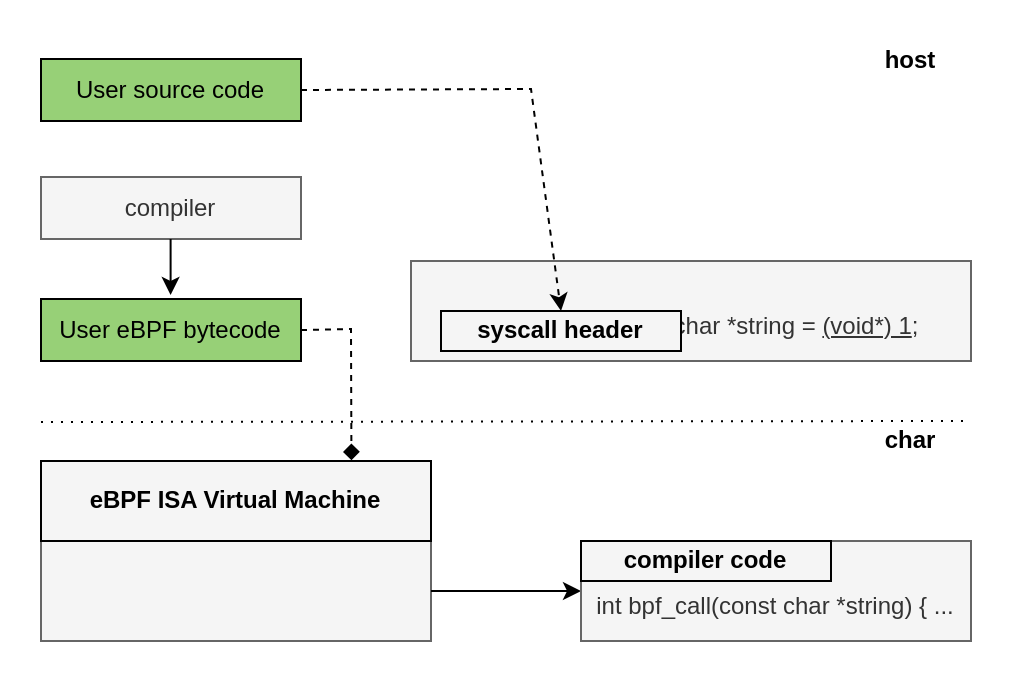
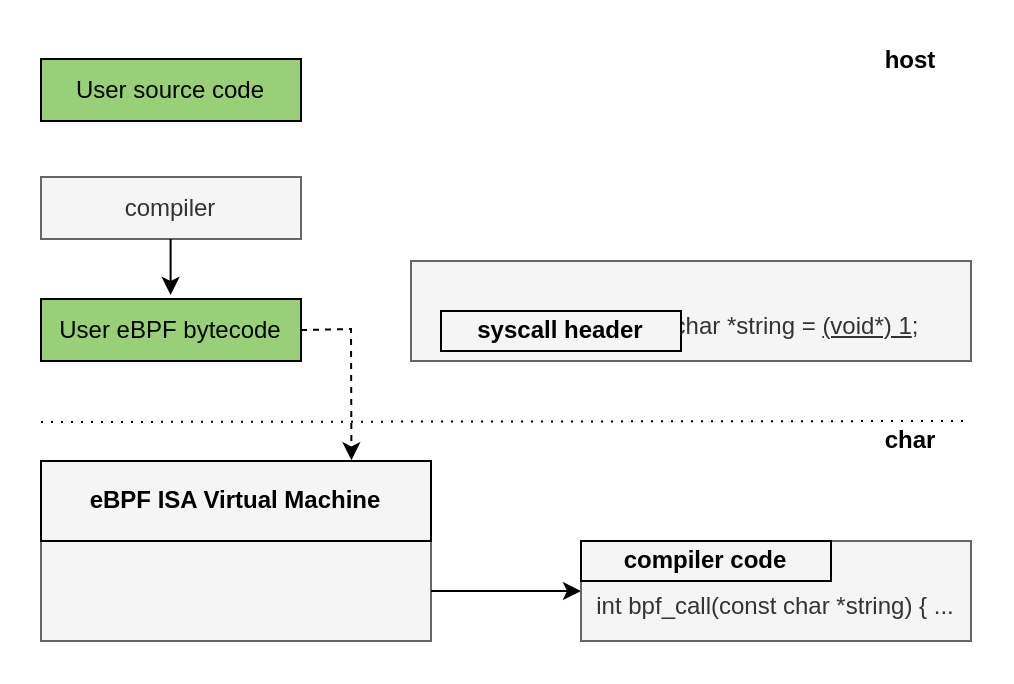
  <mxCell id="0" />
  <mxCell id="1" parent="0" />
  <mxCell id="2" value="" style="rounded=0;whiteSpace=wrap;html=1;strokeColor=#666666;fontColor=#333333;fillColor=#F5F5F5;" parent="1" vertex="1"><mxGeometry x="20" y="230" width="195" height="90" as="geometry" /></mxCell>
  <mxCell id="3" value="eBPF ISA Virtual Machine" style="text;html=1;align=center;verticalAlign=middle;whiteSpace=wrap;rounded=0;strokeColor=#000000;fillColor=#F5F5F5;fontStyle=1;" parent="1" vertex="1"><mxGeometry x="20" y="230" width="195" height="40" as="geometry" /></mxCell>
  <mxCell id="4" value="User eBPF bytecode" style="rounded=0;whiteSpace=wrap;html=1;fillColor=#97D077;" parent="1" vertex="1"><mxGeometry x="20" y="149" width="130" height="31" as="geometry" /></mxCell>
  <mxCell id="5" value="int (*bpf_call)(const char *string = &lt;u&gt;(void*) 1&lt;/u&gt;;" style="rounded=0;whiteSpace=wrap;html=1;strokeColor=#666666;fontColor=#333333;fillColor=#F5F5F5;verticalAlign=bottom;spacingBottom=8;" parent="1" vertex="1"><mxGeometry x="205" y="130" width="280" height="50" as="geometry" /></mxCell>
  <mxCell id="6" value="syscall header" style="text;html=1;align=center;verticalAlign=middle;whiteSpace=wrap;rounded=0;strokeColor=#000000;fillColor=#F5F5F5;fontStyle=1;" parent="1" vertex="1"><mxGeometry x="220" y="155" width="120" height="20" as="geometry" /></mxCell>
- <mxCell id="7" value="" style="endArrow=classic;html=1;rounded=0;fontFamily=Helvetica;fontSize=5;fontColor=#000000;exitX=1;exitY=0.5;exitDx=0;exitDy=0;dashed=1;entryX=0.5;entryY=0;entryDx=0;entryDy=0;" parent="1" source="12" target="6" edge="1"><mxGeometry width="50" height="50" relative="1" as="geometry"><mxPoint x="160" y="185.5" as="sourcePoint" /><mxPoint x="292.273" y="290.5" as="targetPoint" /><Array as="points"><mxPoint x="265" y="44" /></Array></mxGeometry></mxCell>
  <mxCell id="8" value="" style="endArrow=classic;html=1;rounded=0;fontFamily=Helvetica;fontSize=12;fontColor=#000000;exitX=1;exitY=0.5;exitDx=0;exitDy=0;entryX=0;entryY=0.5;entryDx=0;entryDy=0;" parent="1" target="9" edge="1"><mxGeometry width="50" height="50" relative="1" as="geometry"><mxPoint x="215" y="295" as="sourcePoint" /><mxPoint x="285" y="295" as="targetPoint" /></mxGeometry></mxCell>
  <mxCell id="9" value="int bpf_call(const char *string) { ..." style="rounded=0;whiteSpace=wrap;html=1;strokeColor=#666666;fontColor=#333333;fillColor=#F5F5F5;verticalAlign=bottom;spacingTop=0;spacingBottom=8;" parent="1" vertex="1"><mxGeometry x="290" y="270" width="195" height="50" as="geometry" /></mxCell>
  <mxCell id="10" value="compiler code" style="text;html=1;align=center;verticalAlign=middle;whiteSpace=wrap;rounded=0;strokeColor=#000000;fillColor=#F5F5F5;fontStyle=1;" parent="1" vertex="1"><mxGeometry x="290" y="270" width="125" height="20" as="geometry" /></mxCell>
- <mxCell id="11" value="" style="endArrow=diamond;html=1;rounded=0;fontFamily=Helvetica;fontSize=5;fontColor=#000000;exitX=1;exitY=0.5;exitDx=0;exitDy=0;dashed=1;entryX=0.796;entryY=-0.009;entryDx=0;entryDy=0;entryPerimeter=0;" parent="1" source="4" target="3" edge="1"><mxGeometry width="50" height="50" relative="1" as="geometry"><mxPoint x="160" y="185.5" as="sourcePoint" /><mxPoint x="215" y="165" as="targetPoint" /><Array as="points"><mxPoint x="175" y="164" /></Array></mxGeometry></mxCell>
+ <mxCell id="11" value="" style="endArrow=classic;html=1;rounded=0;fontFamily=Helvetica;fontSize=5;fontColor=#000000;exitX=1;exitY=0.5;exitDx=0;exitDy=0;dashed=1;entryX=0.796;entryY=-0.009;entryDx=0;entryDy=0;entryPerimeter=0;" parent="1" source="4" target="3" edge="1"><mxGeometry width="50" height="50" relative="1" as="geometry"><mxPoint x="160" y="185.5" as="sourcePoint" /><mxPoint x="215" y="165" as="targetPoint" /><Array as="points"><mxPoint x="175" y="164" /></Array></mxGeometry></mxCell>
  <mxCell id="12" value="User source code" style="rounded=0;whiteSpace=wrap;html=1;fillColor=#97D077;" parent="1" vertex="1"><mxGeometry x="20" y="29" width="130" height="31" as="geometry" /></mxCell>
  <mxCell id="13" value="compiler" style="rounded=0;whiteSpace=wrap;html=1;fillColor=#f5f5f5;fontColor=#333333;strokeColor=#666666;" parent="1" vertex="1"><mxGeometry x="20" y="88" width="130" height="31" as="geometry" /></mxCell>
  <mxCell id="14" value="" style="endArrow=classic;html=1;rounded=0;fontFamily=Helvetica;fontSize=12;fontColor=#000000;exitX=0.5;exitY=1;exitDx=0;exitDy=0;entryX=0.5;entryY=0;entryDx=0;entryDy=0;" parent="1" edge="1"><mxGeometry width="50" height="50" relative="1" as="geometry"><mxPoint x="84.8" y="119" as="sourcePoint" /><mxPoint x="84.8" y="147" as="targetPoint" /></mxGeometry></mxCell>
  <mxCell id="15" value="" style="endArrow=none;html=1;rounded=0;fontFamily=Helvetica;fontSize=5;fontColor=#000000;exitX=1;exitY=0.5;exitDx=0;exitDy=0;dashed=1;endFill=0;dashPattern=1 4;" parent="1" edge="1"><mxGeometry width="50" height="50" relative="1" as="geometry"><mxPoint x="20" y="210.5" as="sourcePoint" /><mxPoint x="485" y="210" as="targetPoint" /><Array as="points" /></mxGeometry></mxCell>
  <mxCell id="16" value="char" style="text;html=1;align=center;verticalAlign=middle;whiteSpace=wrap;rounded=0;strokeColor=none;fillColor=none;fontStyle=1;" vertex="1" parent="1"><mxGeometry x="425" y="210" width="60" height="20" as="geometry" /></mxCell>
  <mxCell id="17" value="host" style="text;html=1;align=center;verticalAlign=middle;whiteSpace=wrap;rounded=0;strokeColor=none;fillColor=none;fontStyle=1;" vertex="1" parent="1"><mxGeometry x="425" y="20" width="60" height="20" as="geometry" /></mxCell>
